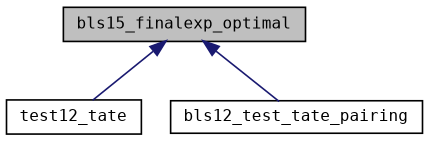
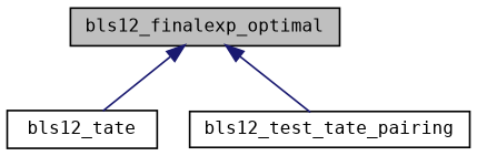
  digraph {
    fontname="DejaVu Sans Mono"
    rankdir=TB
    node [color=black fillcolor=white fontname="DejaVu Sans Mono" fontsize=10 shape=record style=filled]
    edge [color=midnightblue dir=back fontname="DejaVu Sans Mono" fontsize=10 labelfontname=Helvetica labelfontsize=10 style=solid]
-   n1 [fillcolor=grey75 fontcolor=black height=0.2 label=bls15_finalexp_optimal width=0.4]
-   n2 [height=0.2 label=test12_tate width=0.4]
+   n1 [fillcolor=grey75 fontcolor=black height=0.2 label=bls12_finalexp_optimal width=0.4]
+   n2 [height=0.2 label=bls12_tate width=0.4]
    n3 [height=0.2 label=bls12_test_tate_pairing width=0.4]
    n1 -> n2
    n1 -> n3
  }
